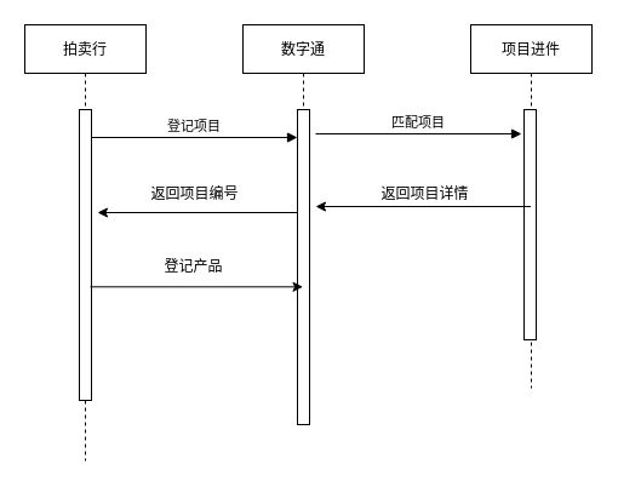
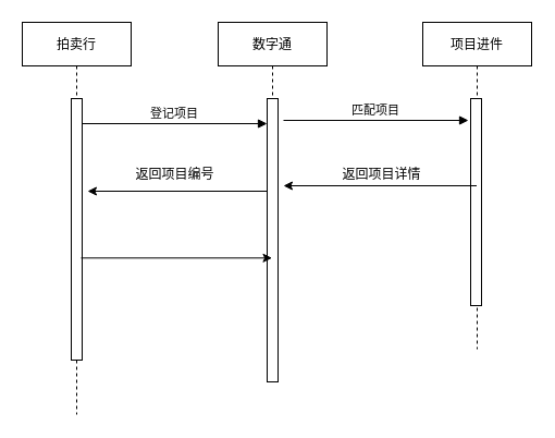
  <mxCell id="0" />
  <mxCell id="1" parent="0" />
  <mxCell id="2" value="拍卖行" style="shape=umlLifeline;perimeter=lifelinePerimeter;container=1;collapsible=0;recursiveResize=0;rounded=0;shadow=0;strokeWidth=1;" parent="1" vertex="1"><mxGeometry x="20" y="20" width="100" height="360" as="geometry" /></mxCell>
  <mxCell id="3" value="" style="points=[];perimeter=orthogonalPerimeter;rounded=0;shadow=0;strokeWidth=1;" parent="2" vertex="1"><mxGeometry x="45" y="70" width="10" height="240" as="geometry" /></mxCell>
  <mxCell id="4" value="" style="endArrow=classic;html=1;rounded=0;" edge="1" parent="2"><mxGeometry width="50" height="50" relative="1" as="geometry"><mxPoint x="225" y="155" as="sourcePoint" /><mxPoint x="60" y="155" as="targetPoint" /></mxGeometry></mxCell>
  <mxCell id="5" value="数字通" style="shape=umlLifeline;perimeter=lifelinePerimeter;container=1;collapsible=0;recursiveResize=0;rounded=0;shadow=0;strokeWidth=1;" parent="1" vertex="1"><mxGeometry x="200" y="20" width="100" height="330" as="geometry" /></mxCell>
  <mxCell id="6" value="" style="points=[];perimeter=orthogonalPerimeter;rounded=0;shadow=0;strokeWidth=1;" parent="5" vertex="1"><mxGeometry x="45" y="70" width="10" height="260" as="geometry" /></mxCell>
  <mxCell id="7" value="登记项目" style="verticalAlign=bottom;endArrow=block;entryX=0;entryY=0;shadow=0;strokeWidth=1;" parent="1" edge="1"><mxGeometry relative="1" as="geometry"><mxPoint x="75" y="113" as="sourcePoint" /><mxPoint x="245" y="113" as="targetPoint" /></mxGeometry></mxCell>
  <mxCell id="8" value="项目进件" style="shape=umlLifeline;perimeter=lifelinePerimeter;container=1;collapsible=0;recursiveResize=0;rounded=0;shadow=0;strokeWidth=1;" vertex="1" parent="1"><mxGeometry x="388" y="20" width="100" height="300" as="geometry" /></mxCell>
  <mxCell id="9" value="" style="points=[];perimeter=orthogonalPerimeter;rounded=0;shadow=0;strokeWidth=1;" vertex="1" parent="8"><mxGeometry x="44" y="70" width="10" height="190" as="geometry" /></mxCell>
  <mxCell id="10" value="匹配项目" style="verticalAlign=bottom;endArrow=block;entryX=0;entryY=0;shadow=0;strokeWidth=1;" edge="1" parent="1"><mxGeometry relative="1" as="geometry"><mxPoint x="260" y="110" as="sourcePoint" /><mxPoint x="430" y="110" as="targetPoint" /></mxGeometry></mxCell>
  <mxCell id="11" value="" style="endArrow=classic;html=1;rounded=0;" edge="1" parent="1" source="8"><mxGeometry width="50" height="50" relative="1" as="geometry"><mxPoint x="300" y="160" as="sourcePoint" /><mxPoint x="260" y="170" as="targetPoint" /></mxGeometry></mxCell>
  <mxCell id="12" value="返回项目详情" style="text;html=1;align=center;verticalAlign=middle;resizable=0;points=[];autosize=1;strokeColor=none;fillColor=none;" vertex="1" parent="1"><mxGeometry x="300" y="145" width="100" height="30" as="geometry" /></mxCell>
  <mxCell id="13" value="返回项目编号" style="text;html=1;align=center;verticalAlign=middle;resizable=0;points=[];autosize=1;strokeColor=none;fillColor=none;" vertex="1" parent="1"><mxGeometry x="110" y="145" width="100" height="30" as="geometry" /></mxCell>
  <mxCell id="14" value="" style="edgeStyle=none;orthogonalLoop=1;jettySize=auto;html=1;rounded=0;exitX=0.9;exitY=0.718;exitDx=0;exitDy=0;exitPerimeter=0;" edge="1" parent="1"><mxGeometry width="100" relative="1" as="geometry"><mxPoint x="74" y="236.32" as="sourcePoint" /><mxPoint x="249.5" y="236.32" as="targetPoint" /><Array as="points" /></mxGeometry></mxCell>
- <mxCell id="15" value="登记产品" style="text;html=1;align=center;verticalAlign=middle;resizable=0;points=[];autosize=1;strokeColor=none;fillColor=none;" vertex="1" parent="1"><mxGeometry x="124" y="205" width="70" height="30" as="geometry" /></mxCell>
